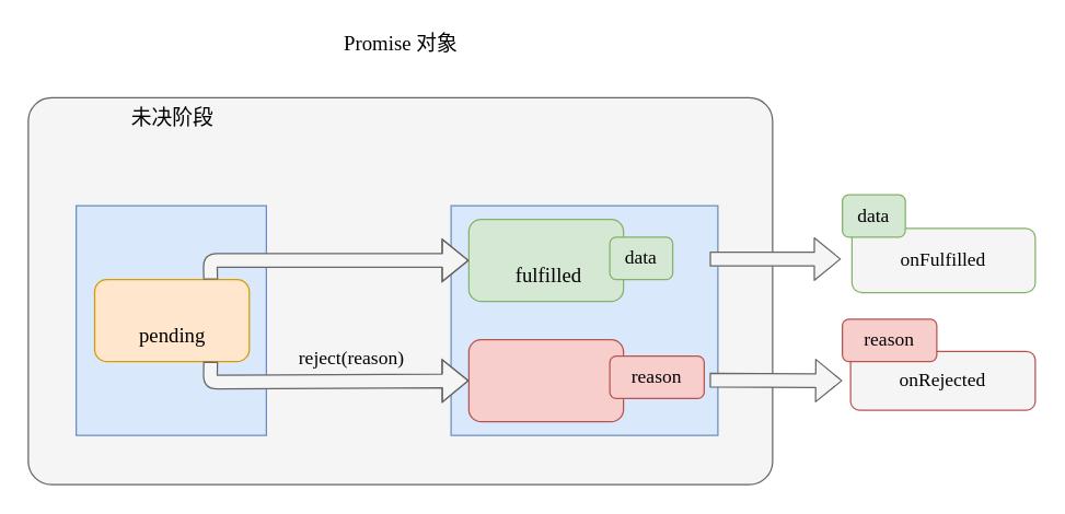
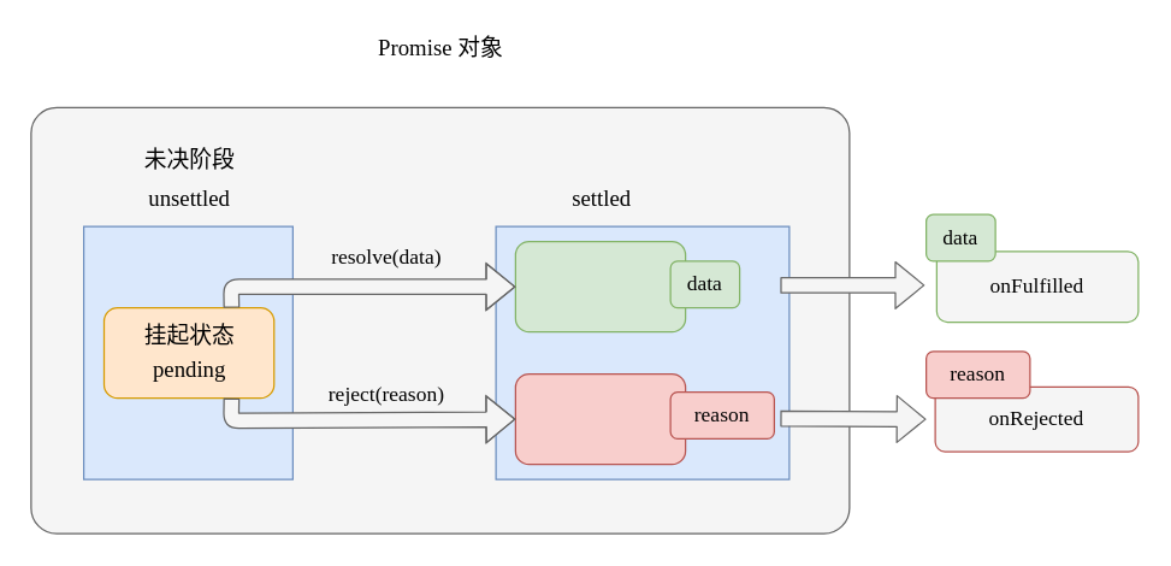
  <mxCell id="0" />
  <mxCell id="1" parent="0" />
  <mxCell id="2" value="" style="rounded=1;whiteSpace=wrap;html=1;fillColor=#f5f5f5;strokeColor=#666666;fontFamily=Roboto Mono;fontSize=15;arcSize=6;fontColor=#333333;" parent="1" vertex="1"><mxGeometry x="20" y="71" width="544" height="283" as="geometry" /></mxCell>
  <mxCell id="3" value="Promise 对象" style="text;html=1;align=center;verticalAlign=middle;resizable=0;points=[];autosize=1;strokeColor=none;fontSize=15;fontFamily=Roboto Mono;" parent="1" vertex="1"><mxGeometry x="236" y="20" width="112" height="22" as="geometry" /></mxCell>
  <mxCell id="4" value="" style="rounded=0;whiteSpace=wrap;html=1;fontFamily=Roboto Mono;fontSize=15;fillColor=#dae8fc;strokeColor=#6c8ebf;" parent="1" vertex="1"><mxGeometry x="55" y="150" width="139" height="168" as="geometry" /></mxCell>
- <mxCell id="6" value="未决阶段" style="text;html=1;align=center;verticalAlign=middle;resizable=0;points=[];autosize=1;strokeColor=none;fontSize=15;fontFamily=Roboto Mono;" parent="1" vertex="1"><mxGeometry x="90" y="74" width="70" height="22" as="geometry" /></mxCell>
+ <mxCell id="5" value="unsettled" style="text;html=1;align=center;verticalAlign=middle;resizable=0;points=[];autosize=1;strokeColor=none;fontSize=15;fontFamily=Roboto Mono;" parent="1" vertex="1"><mxGeometry x="79" y="120" width="91" height="22" as="geometry" /></mxCell>
+ <mxCell id="6" value="未决阶段" style="text;html=1;align=center;verticalAlign=middle;resizable=0;points=[];autosize=1;strokeColor=none;fontSize=15;fontFamily=Roboto Mono;" parent="1" vertex="1"><mxGeometry x="90" y="94" width="70" height="22" as="geometry" /></mxCell>
  <mxCell id="7" value="" style="rounded=1;whiteSpace=wrap;html=1;fontFamily=Roboto Mono;fontSize=15;fillColor=#ffe6cc;strokeColor=#d79b00;" parent="1" vertex="1"><mxGeometry x="68.5" y="204" width="113" height="60" as="geometry" /></mxCell>
  <mxCell id="8" value="pending" style="text;html=1;align=center;verticalAlign=middle;resizable=0;points=[];autosize=1;strokeColor=none;fontSize=15;fontFamily=Roboto Mono;" parent="1" vertex="1"><mxGeometry x="88" y="233" width="73" height="22" as="geometry" /></mxCell>
+ <mxCell id="9" value="挂起状态" style="text;html=1;align=center;verticalAlign=middle;resizable=0;points=[];autosize=1;strokeColor=none;fontSize=15;fontFamily=Roboto Mono;" parent="1" vertex="1"><mxGeometry x="90" y="211" width="70" height="22" as="geometry" /></mxCell>
  <mxCell id="10" value="" style="rounded=0;whiteSpace=wrap;html=1;fontFamily=Roboto Mono;fontSize=15;fillColor=#dae8fc;strokeColor=#6c8ebf;" parent="1" vertex="1"><mxGeometry x="329" y="150" width="195" height="168" as="geometry" /></mxCell>
+ <mxCell id="11" value="settled" style="text;html=1;align=center;verticalAlign=middle;resizable=0;points=[];autosize=1;strokeColor=none;fontSize=15;fontFamily=Roboto Mono;" parent="1" vertex="1"><mxGeometry x="362" y="120" width="73" height="22" as="geometry" /></mxCell>
  <mxCell id="12" value="" style="rounded=1;whiteSpace=wrap;html=1;fontFamily=Roboto Mono;fontSize=15;fillColor=#d5e8d4;strokeColor=#82b366;" parent="1" vertex="1"><mxGeometry x="342" y="160" width="113" height="60" as="geometry" /></mxCell>
- <mxCell id="13" value="fulfilled" style="text;html=1;align=center;verticalAlign=middle;resizable=0;points=[];autosize=1;strokeColor=none;fontSize=15;fontFamily=Roboto Mono;" parent="1" vertex="1"><mxGeometry x="354" y="189" width="91" height="22" as="geometry" /></mxCell>
  <mxCell id="14" value="" style="rounded=1;whiteSpace=wrap;html=1;fontFamily=Roboto Mono;fontSize=15;fillColor=#f8cecc;strokeColor=#b85450;" parent="1" vertex="1"><mxGeometry x="342" y="248" width="113" height="60" as="geometry" /></mxCell>
  <mxCell id="15" value="" style="shape=flexArrow;endArrow=classic;html=1;fontFamily=Roboto Mono;fontSize=15;fillColor=#f5f5f5;strokeColor=#666666;entryX=0;entryY=0.5;entryDx=0;entryDy=0;exitX=0.75;exitY=0;exitDx=0;exitDy=0;" parent="1" edge="1" target="12" source="7"><mxGeometry width="50" height="50" relative="1" as="geometry"><mxPoint x="150" y="197" as="sourcePoint" /><mxPoint x="276" y="232" as="targetPoint" /><Array as="points"><mxPoint x="153" y="190" /></Array></mxGeometry></mxCell>
+ <mxCell id="16" value="resolve(data)" style="text;html=1;align=center;verticalAlign=middle;resizable=0;points=[];autosize=1;strokeColor=none;fontSize=14;fontFamily=Roboto Mono;" vertex="1" parent="1"><mxGeometry x="196" y="160" width="119" height="21" as="geometry" /></mxCell>
  <mxCell id="17" value="data" style="rounded=1;whiteSpace=wrap;html=1;fontFamily=Roboto Mono;fontSize=14;fillColor=#d5e8d4;strokeColor=#82b366;" vertex="1" parent="1"><mxGeometry x="445" y="173" width="46" height="31" as="geometry" /></mxCell>
  <mxCell id="18" value="reason" style="rounded=1;whiteSpace=wrap;html=1;fontFamily=Roboto Mono;fontSize=14;fillColor=#f8cecc;strokeColor=#b85450;" vertex="1" parent="1"><mxGeometry x="445" y="260" width="69" height="31" as="geometry" /></mxCell>
  <mxCell id="19" value="" style="shape=flexArrow;endArrow=classic;html=1;fontFamily=Roboto Mono;fontSize=15;fillColor=#f5f5f5;strokeColor=#666666;exitX=0.75;exitY=1;exitDx=0;exitDy=0;entryX=0;entryY=0.5;entryDx=0;entryDy=0;" edge="1" parent="1" source="7" target="14"><mxGeometry width="50" height="50" relative="1" as="geometry"><mxPoint x="155.25" y="291" as="sourcePoint" /><mxPoint x="302" y="277" as="targetPoint" /><Array as="points"><mxPoint x="153" y="279" /></Array></mxGeometry></mxCell>
  <mxCell id="20" value="reject(reason)" style="text;html=1;align=center;verticalAlign=middle;resizable=0;points=[];autosize=1;strokeColor=none;fontSize=14;fontFamily=Roboto Mono;" vertex="1" parent="1"><mxGeometry x="192" y="251" width="128" height="21" as="geometry" /></mxCell>
  <mxCell id="21" value="" style="shape=flexArrow;endArrow=classic;html=1;fontFamily=Roboto Mono;fontSize=14;fillColor=#f5f5f5;strokeColor=#666666;" edge="1" parent="1"><mxGeometry width="50" height="50" relative="1" as="geometry"><mxPoint x="518" y="189" as="sourcePoint" /><mxPoint x="614" y="189" as="targetPoint" /></mxGeometry></mxCell>
  <mxCell id="22" value="onFulfilled" style="rounded=1;whiteSpace=wrap;html=1;fontFamily=Roboto Mono;fontSize=14;fillColor=#f5f5f5;strokeColor=#82b366;" vertex="1" parent="1"><mxGeometry x="622" y="166.5" width="134" height="47" as="geometry" /></mxCell>
  <mxCell id="23" value="" style="shape=flexArrow;endArrow=classic;html=1;fontFamily=Roboto Mono;fontSize=14;fillColor=#f5f5f5;strokeColor=#666666;" edge="1" parent="1"><mxGeometry width="50" height="50" relative="1" as="geometry"><mxPoint x="518" y="277.5" as="sourcePoint" /><mxPoint x="615" y="278" as="targetPoint" /></mxGeometry></mxCell>
  <mxCell id="24" value="onRejected" style="rounded=1;whiteSpace=wrap;html=1;fontFamily=Roboto Mono;fontSize=14;fillColor=#f5f5f5;strokeColor=#b85450;" vertex="1" parent="1"><mxGeometry x="621" y="256.5" width="135" height="43" as="geometry" /></mxCell>
  <mxCell id="25" value="data" style="rounded=1;whiteSpace=wrap;html=1;fontFamily=Roboto Mono;fontSize=14;fillColor=#d5e8d4;strokeColor=#82b366;" vertex="1" parent="1"><mxGeometry x="615" y="142" width="46" height="31" as="geometry" /></mxCell>
  <mxCell id="26" value="reason" style="rounded=1;whiteSpace=wrap;html=1;fontFamily=Roboto Mono;fontSize=14;fillColor=#f8cecc;strokeColor=#b85450;" vertex="1" parent="1"><mxGeometry x="615" y="233" width="69" height="31" as="geometry" /></mxCell>
